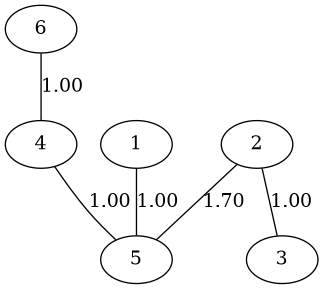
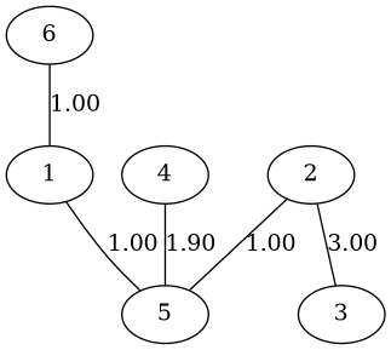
  graph {
    n1 [label=6]
    1
    5
    2
    3
    4
-   n1 -- 4 [label=1.00]
+   n1 -- 1 [label=1.00]
    1 -- 5 [label=1.00]
-   2 -- 5 [label=1.70]
-   2 -- 3 [label=1.00]
-   4 -- 5 [label=1.00]
+   2 -- 5 [label=1.00]
+   2 -- 3 [label=3.00]
+   4 -- 5 [label=1.90]
  }
